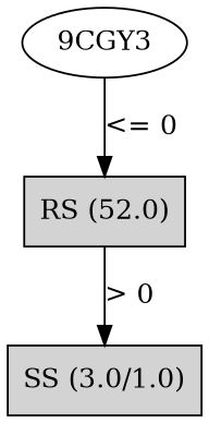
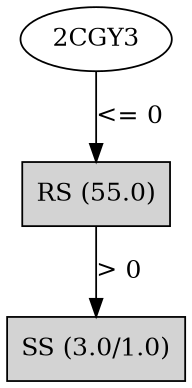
  digraph {
    node [shape=box style=filled]
-   n1 [label="9CGY3" shape="" style=""]
-   n2 [label="RS (52.0)"]
+   n1 [label="2CGY3" shape="" style=""]
+   n2 [label="RS (55.0)"]
    n3 [label="SS (3.0/1.0)"]
    n1 -> n2 [label="<= 0"]
    n2 -> n3 [label="> 0"]
  }
